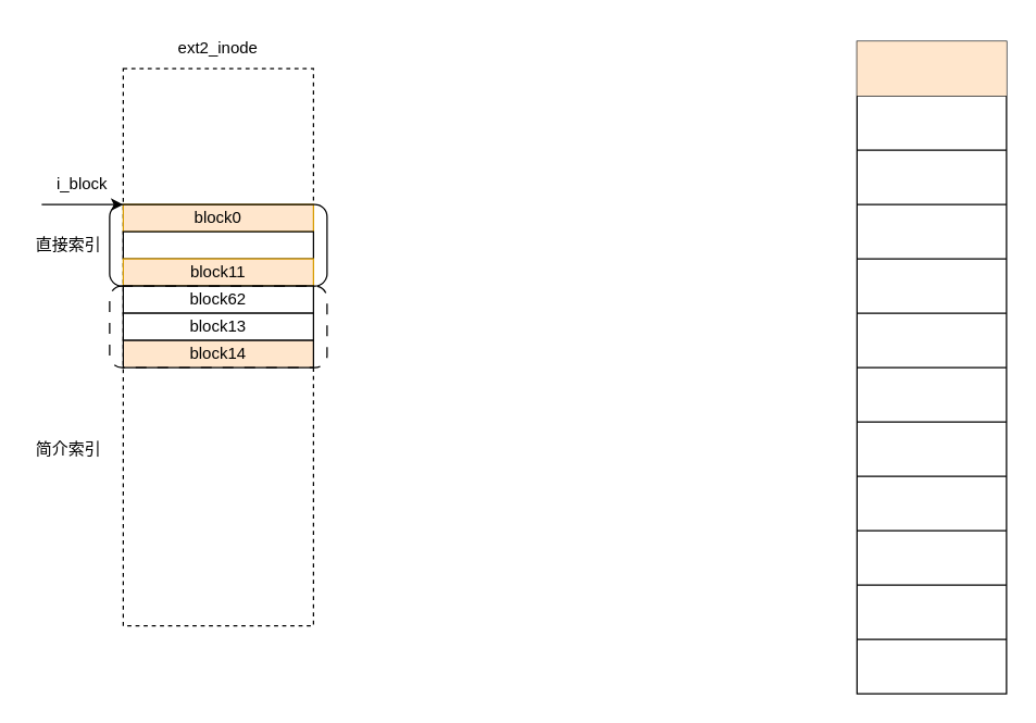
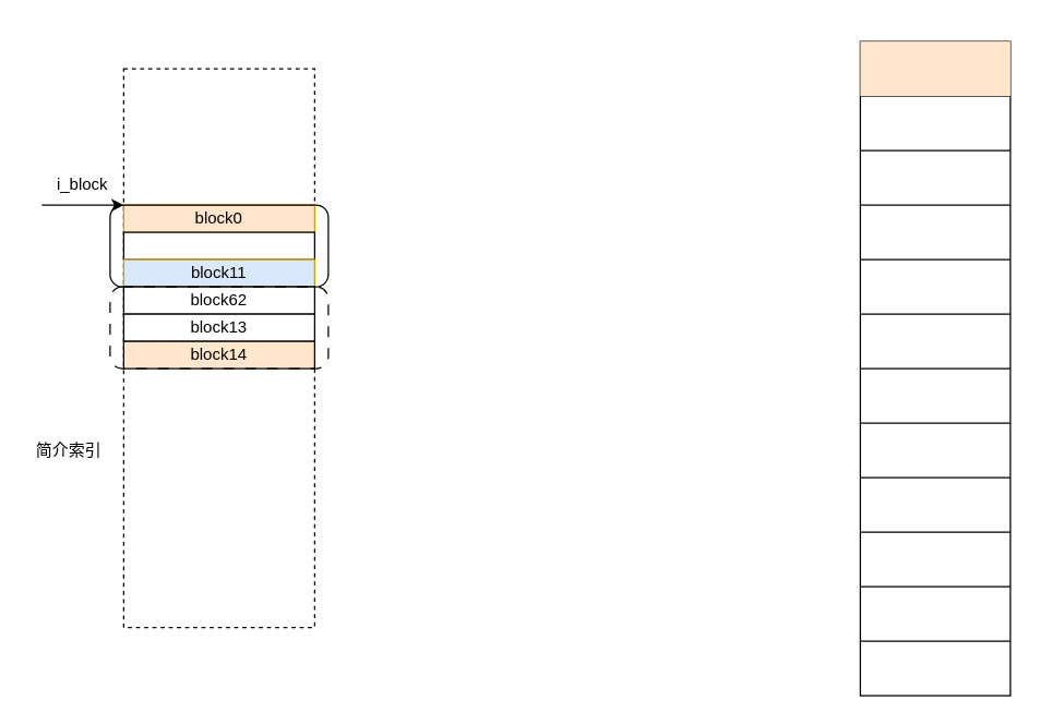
  <mxCell id="0" />
  <mxCell id="1" parent="0" />
  <mxCell id="2" value="" style="whiteSpace=wrap;html=1;dashed=1;" vertex="1" parent="1"><mxGeometry x="90" y="50" width="140" height="410" as="geometry" /></mxCell>
- <mxCell id="3" value="ext2_inode" style="text;strokeColor=none;align=center;fillColor=none;html=1;verticalAlign=middle;whiteSpace=wrap;rounded=0;" vertex="1" parent="1"><mxGeometry x="130" y="20" width="60" height="30" as="geometry" /></mxCell>
  <mxCell id="4" value="block0" style="rounded=0;whiteSpace=wrap;html=1;fillColor=#ffe6cc;strokeColor=#d79b00;" vertex="1" parent="1"><mxGeometry x="90" y="150" width="140" height="20" as="geometry" /></mxCell>
  <mxCell id="5" value="" style="rounded=0;whiteSpace=wrap;html=1;" vertex="1" parent="1"><mxGeometry x="90" y="170" width="140" height="20" as="geometry" /></mxCell>
- <mxCell id="6" value="block11" style="rounded=0;whiteSpace=wrap;html=1;fillColor=#ffe6cc;strokeColor=#d79b00;" vertex="1" parent="1"><mxGeometry x="90" y="190" width="140" height="20" as="geometry" /></mxCell>
+ <mxCell id="6" value="block11" style="rounded=0;whiteSpace=wrap;html=1;fillColor=#dae8fc;strokeColor=#d79b00;" vertex="1" parent="1"><mxGeometry x="90" y="190" width="140" height="20" as="geometry" /></mxCell>
  <mxCell id="7" value="" style="rounded=1;whiteSpace=wrap;html=1;fillColor=none;" vertex="1" parent="1"><mxGeometry x="80" y="150" width="160" height="60" as="geometry" /></mxCell>
  <mxCell id="8" value="block62" style="rounded=0;whiteSpace=wrap;html=1;" vertex="1" parent="1"><mxGeometry x="90" y="210" width="140" height="20" as="geometry" /></mxCell>
  <mxCell id="9" value="block13" style="rounded=0;whiteSpace=wrap;html=1;" vertex="1" parent="1"><mxGeometry x="90" y="230" width="140" height="20" as="geometry" /></mxCell>
  <mxCell id="10" value="block14" style="rounded=0;whiteSpace=wrap;html=1;fillColor=#ffe6cc;" vertex="1" parent="1"><mxGeometry x="90" y="250" width="140" height="20" as="geometry" /></mxCell>
  <mxCell id="11" value="" style="rounded=1;whiteSpace=wrap;html=1;fillColor=none;dashed=1;dashPattern=8 8;" vertex="1" parent="1"><mxGeometry x="80" y="210" width="160" height="60" as="geometry" /></mxCell>
  <mxCell id="12" value="" style="edgeStyle=none;orthogonalLoop=1;jettySize=auto;html=1;rounded=0;" edge="1" parent="1"><mxGeometry width="80" relative="1" as="geometry"><mxPoint x="30" y="150" as="sourcePoint" /><mxPoint x="90" y="150" as="targetPoint" /><Array as="points" /></mxGeometry></mxCell>
  <mxCell id="13" value="i_block" style="text;strokeColor=none;align=center;fillColor=none;html=1;verticalAlign=middle;whiteSpace=wrap;rounded=0;" vertex="1" parent="1"><mxGeometry x="30" y="120" width="60" height="30" as="geometry" /></mxCell>
- <mxCell id="14" value="直接索引" style="text;strokeColor=none;align=center;fillColor=none;html=1;verticalAlign=middle;whiteSpace=wrap;rounded=0;" vertex="1" parent="1"><mxGeometry x="20" y="165" width="60" height="30" as="geometry" /></mxCell>
  <mxCell id="15" value="简介索引" style="text;strokeColor=none;align=center;fillColor=none;html=1;verticalAlign=middle;whiteSpace=wrap;rounded=0;" vertex="1" parent="1"><mxGeometry x="20" y="315" width="60" height="30" as="geometry" /></mxCell>
  <mxCell id="16" value="" style="shape=table;startSize=0;container=1;collapsible=0;childLayout=tableLayout;" vertex="1" parent="1"><mxGeometry x="630" y="30" width="110" height="480" as="geometry" /></mxCell>
  <mxCell id="17" value="" style="shape=tableRow;horizontal=0;startSize=0;swimlaneHead=0;swimlaneBody=0;strokeColor=inherit;top=0;left=0;bottom=0;right=0;collapsible=0;dropTarget=0;fillColor=none;points=[[0,0.5],[1,0.5]];portConstraint=eastwest;" vertex="1" parent="16"><mxGeometry width="110" height="40" as="geometry" /></mxCell>
  <mxCell id="18" value="" style="shape=partialRectangle;html=1;whiteSpace=wrap;connectable=0;strokeColor=#d79b00;overflow=hidden;fillColor=#ffe6cc;top=0;left=0;bottom=0;right=0;pointerEvents=1;" vertex="1" parent="17"><mxGeometry width="110" height="40" as="geometry"><mxRectangle width="110" height="40" as="alternateBounds" /></mxGeometry></mxCell>
  <mxCell id="19" value="" style="shape=tableRow;horizontal=0;startSize=0;swimlaneHead=0;swimlaneBody=0;strokeColor=inherit;top=0;left=0;bottom=0;right=0;collapsible=0;dropTarget=0;fillColor=none;points=[[0,0.5],[1,0.5]];portConstraint=eastwest;" vertex="1" parent="16"><mxGeometry y="40" width="110" height="40" as="geometry" /></mxCell>
  <mxCell id="20" value="" style="shape=partialRectangle;html=1;whiteSpace=wrap;connectable=0;strokeColor=inherit;overflow=hidden;fillColor=none;top=0;left=0;bottom=0;right=0;pointerEvents=1;" vertex="1" parent="19"><mxGeometry width="110" height="40" as="geometry"><mxRectangle width="110" height="40" as="alternateBounds" /></mxGeometry></mxCell>
  <mxCell id="21" value="" style="shape=tableRow;horizontal=0;startSize=0;swimlaneHead=0;swimlaneBody=0;strokeColor=inherit;top=0;left=0;bottom=0;right=0;collapsible=0;dropTarget=0;fillColor=none;points=[[0,0.5],[1,0.5]];portConstraint=eastwest;" vertex="1" parent="16"><mxGeometry y="80" width="110" height="40" as="geometry" /></mxCell>
  <mxCell id="22" value="" style="shape=partialRectangle;html=1;whiteSpace=wrap;connectable=0;strokeColor=inherit;overflow=hidden;fillColor=none;top=0;left=0;bottom=0;right=0;pointerEvents=1;" vertex="1" parent="21"><mxGeometry width="110" height="40" as="geometry"><mxRectangle width="110" height="40" as="alternateBounds" /></mxGeometry></mxCell>
  <mxCell id="23" value="" style="shape=tableRow;horizontal=0;startSize=0;swimlaneHead=0;swimlaneBody=0;strokeColor=inherit;top=0;left=0;bottom=0;right=0;collapsible=0;dropTarget=0;fillColor=none;points=[[0,0.5],[1,0.5]];portConstraint=eastwest;" vertex="1" parent="16"><mxGeometry y="120" width="110" height="40" as="geometry" /></mxCell>
  <mxCell id="24" value="" style="shape=partialRectangle;html=1;whiteSpace=wrap;connectable=0;strokeColor=inherit;overflow=hidden;fillColor=none;top=0;left=0;bottom=0;right=0;pointerEvents=1;" vertex="1" parent="23"><mxGeometry width="110" height="40" as="geometry"><mxRectangle width="110" height="40" as="alternateBounds" /></mxGeometry></mxCell>
  <mxCell id="25" value="" style="shape=tableRow;horizontal=0;startSize=0;swimlaneHead=0;swimlaneBody=0;strokeColor=inherit;top=0;left=0;bottom=0;right=0;collapsible=0;dropTarget=0;fillColor=none;points=[[0,0.5],[1,0.5]];portConstraint=eastwest;" vertex="1" parent="16"><mxGeometry y="160" width="110" height="40" as="geometry" /></mxCell>
  <mxCell id="26" value="" style="shape=partialRectangle;html=1;whiteSpace=wrap;connectable=0;strokeColor=inherit;overflow=hidden;fillColor=none;top=0;left=0;bottom=0;right=0;pointerEvents=1;" vertex="1" parent="25"><mxGeometry width="110" height="40" as="geometry"><mxRectangle width="110" height="40" as="alternateBounds" /></mxGeometry></mxCell>
  <mxCell id="27" value="" style="shape=tableRow;horizontal=0;startSize=0;swimlaneHead=0;swimlaneBody=0;strokeColor=inherit;top=0;left=0;bottom=0;right=0;collapsible=0;dropTarget=0;fillColor=none;points=[[0,0.5],[1,0.5]];portConstraint=eastwest;" vertex="1" parent="16"><mxGeometry y="200" width="110" height="40" as="geometry" /></mxCell>
  <mxCell id="28" value="" style="shape=partialRectangle;html=1;whiteSpace=wrap;connectable=0;strokeColor=inherit;overflow=hidden;fillColor=none;top=0;left=0;bottom=0;right=0;pointerEvents=1;" vertex="1" parent="27"><mxGeometry width="110" height="40" as="geometry"><mxRectangle width="110" height="40" as="alternateBounds" /></mxGeometry></mxCell>
  <mxCell id="29" value="" style="shape=tableRow;horizontal=0;startSize=0;swimlaneHead=0;swimlaneBody=0;strokeColor=inherit;top=0;left=0;bottom=0;right=0;collapsible=0;dropTarget=0;fillColor=none;points=[[0,0.5],[1,0.5]];portConstraint=eastwest;" vertex="1" parent="16"><mxGeometry y="240" width="110" height="40" as="geometry" /></mxCell>
  <mxCell id="30" value="" style="shape=partialRectangle;html=1;whiteSpace=wrap;connectable=0;strokeColor=inherit;overflow=hidden;fillColor=none;top=0;left=0;bottom=0;right=0;pointerEvents=1;" vertex="1" parent="29"><mxGeometry width="110" height="40" as="geometry"><mxRectangle width="110" height="40" as="alternateBounds" /></mxGeometry></mxCell>
  <mxCell id="31" value="" style="shape=tableRow;horizontal=0;startSize=0;swimlaneHead=0;swimlaneBody=0;strokeColor=inherit;top=0;left=0;bottom=0;right=0;collapsible=0;dropTarget=0;fillColor=none;points=[[0,0.5],[1,0.5]];portConstraint=eastwest;" vertex="1" parent="16"><mxGeometry y="280" width="110" height="40" as="geometry" /></mxCell>
  <mxCell id="32" value="" style="shape=partialRectangle;html=1;whiteSpace=wrap;connectable=0;strokeColor=inherit;overflow=hidden;fillColor=none;top=0;left=0;bottom=0;right=0;pointerEvents=1;" vertex="1" parent="31"><mxGeometry width="110" height="40" as="geometry"><mxRectangle width="110" height="40" as="alternateBounds" /></mxGeometry></mxCell>
  <mxCell id="33" value="" style="shape=tableRow;horizontal=0;startSize=0;swimlaneHead=0;swimlaneBody=0;strokeColor=inherit;top=0;left=0;bottom=0;right=0;collapsible=0;dropTarget=0;fillColor=none;points=[[0,0.5],[1,0.5]];portConstraint=eastwest;" vertex="1" parent="16"><mxGeometry y="320" width="110" height="40" as="geometry" /></mxCell>
  <mxCell id="34" value="" style="shape=partialRectangle;html=1;whiteSpace=wrap;connectable=0;strokeColor=inherit;overflow=hidden;fillColor=none;top=0;left=0;bottom=0;right=0;pointerEvents=1;" vertex="1" parent="33"><mxGeometry width="110" height="40" as="geometry"><mxRectangle width="110" height="40" as="alternateBounds" /></mxGeometry></mxCell>
  <mxCell id="35" value="" style="shape=tableRow;horizontal=0;startSize=0;swimlaneHead=0;swimlaneBody=0;strokeColor=inherit;top=0;left=0;bottom=0;right=0;collapsible=0;dropTarget=0;fillColor=none;points=[[0,0.5],[1,0.5]];portConstraint=eastwest;" vertex="1" parent="16"><mxGeometry y="360" width="110" height="40" as="geometry" /></mxCell>
  <mxCell id="36" value="" style="shape=partialRectangle;html=1;whiteSpace=wrap;connectable=0;strokeColor=inherit;overflow=hidden;fillColor=none;top=0;left=0;bottom=0;right=0;pointerEvents=1;" vertex="1" parent="35"><mxGeometry width="110" height="40" as="geometry"><mxRectangle width="110" height="40" as="alternateBounds" /></mxGeometry></mxCell>
  <mxCell id="37" value="" style="shape=tableRow;horizontal=0;startSize=0;swimlaneHead=0;swimlaneBody=0;strokeColor=inherit;top=0;left=0;bottom=0;right=0;collapsible=0;dropTarget=0;fillColor=none;points=[[0,0.5],[1,0.5]];portConstraint=eastwest;" vertex="1" parent="16"><mxGeometry y="400" width="110" height="40" as="geometry" /></mxCell>
  <mxCell id="38" value="" style="shape=partialRectangle;html=1;whiteSpace=wrap;connectable=0;strokeColor=inherit;overflow=hidden;fillColor=none;top=0;left=0;bottom=0;right=0;pointerEvents=1;" vertex="1" parent="37"><mxGeometry width="110" height="40" as="geometry"><mxRectangle width="110" height="40" as="alternateBounds" /></mxGeometry></mxCell>
  <mxCell id="39" value="" style="shape=tableRow;horizontal=0;startSize=0;swimlaneHead=0;swimlaneBody=0;strokeColor=inherit;top=0;left=0;bottom=0;right=0;collapsible=0;dropTarget=0;fillColor=none;points=[[0,0.5],[1,0.5]];portConstraint=eastwest;" vertex="1" parent="16"><mxGeometry y="440" width="110" height="40" as="geometry" /></mxCell>
  <mxCell id="40" value="" style="shape=partialRectangle;html=1;whiteSpace=wrap;connectable=0;strokeColor=inherit;overflow=hidden;fillColor=none;top=0;left=0;bottom=0;right=0;pointerEvents=1;" vertex="1" parent="39"><mxGeometry width="110" height="40" as="geometry"><mxRectangle width="110" height="40" as="alternateBounds" /></mxGeometry></mxCell>
